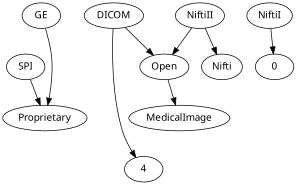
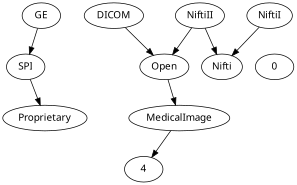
  digraph {
    fontname="Noto Sans"
    node [fontname="Noto Sans"]
    edge [fontname="Noto Sans"]
    SPI
    Proprietary
    n3 [label=4]
    MedicalImage
    DICOM
    Open
    NiftiI
    Nifti
    GE
    0
    NiftiII
    SPI -> Proprietary
-   DICOM -> n3
+   MedicalImage -> n3
    DICOM -> Open
    Open -> MedicalImage
-   NiftiI -> 0
-   GE -> Proprietary
+   NiftiI -> Nifti
+   GE -> SPI
    NiftiII -> Open
    NiftiII -> Nifti
  }
